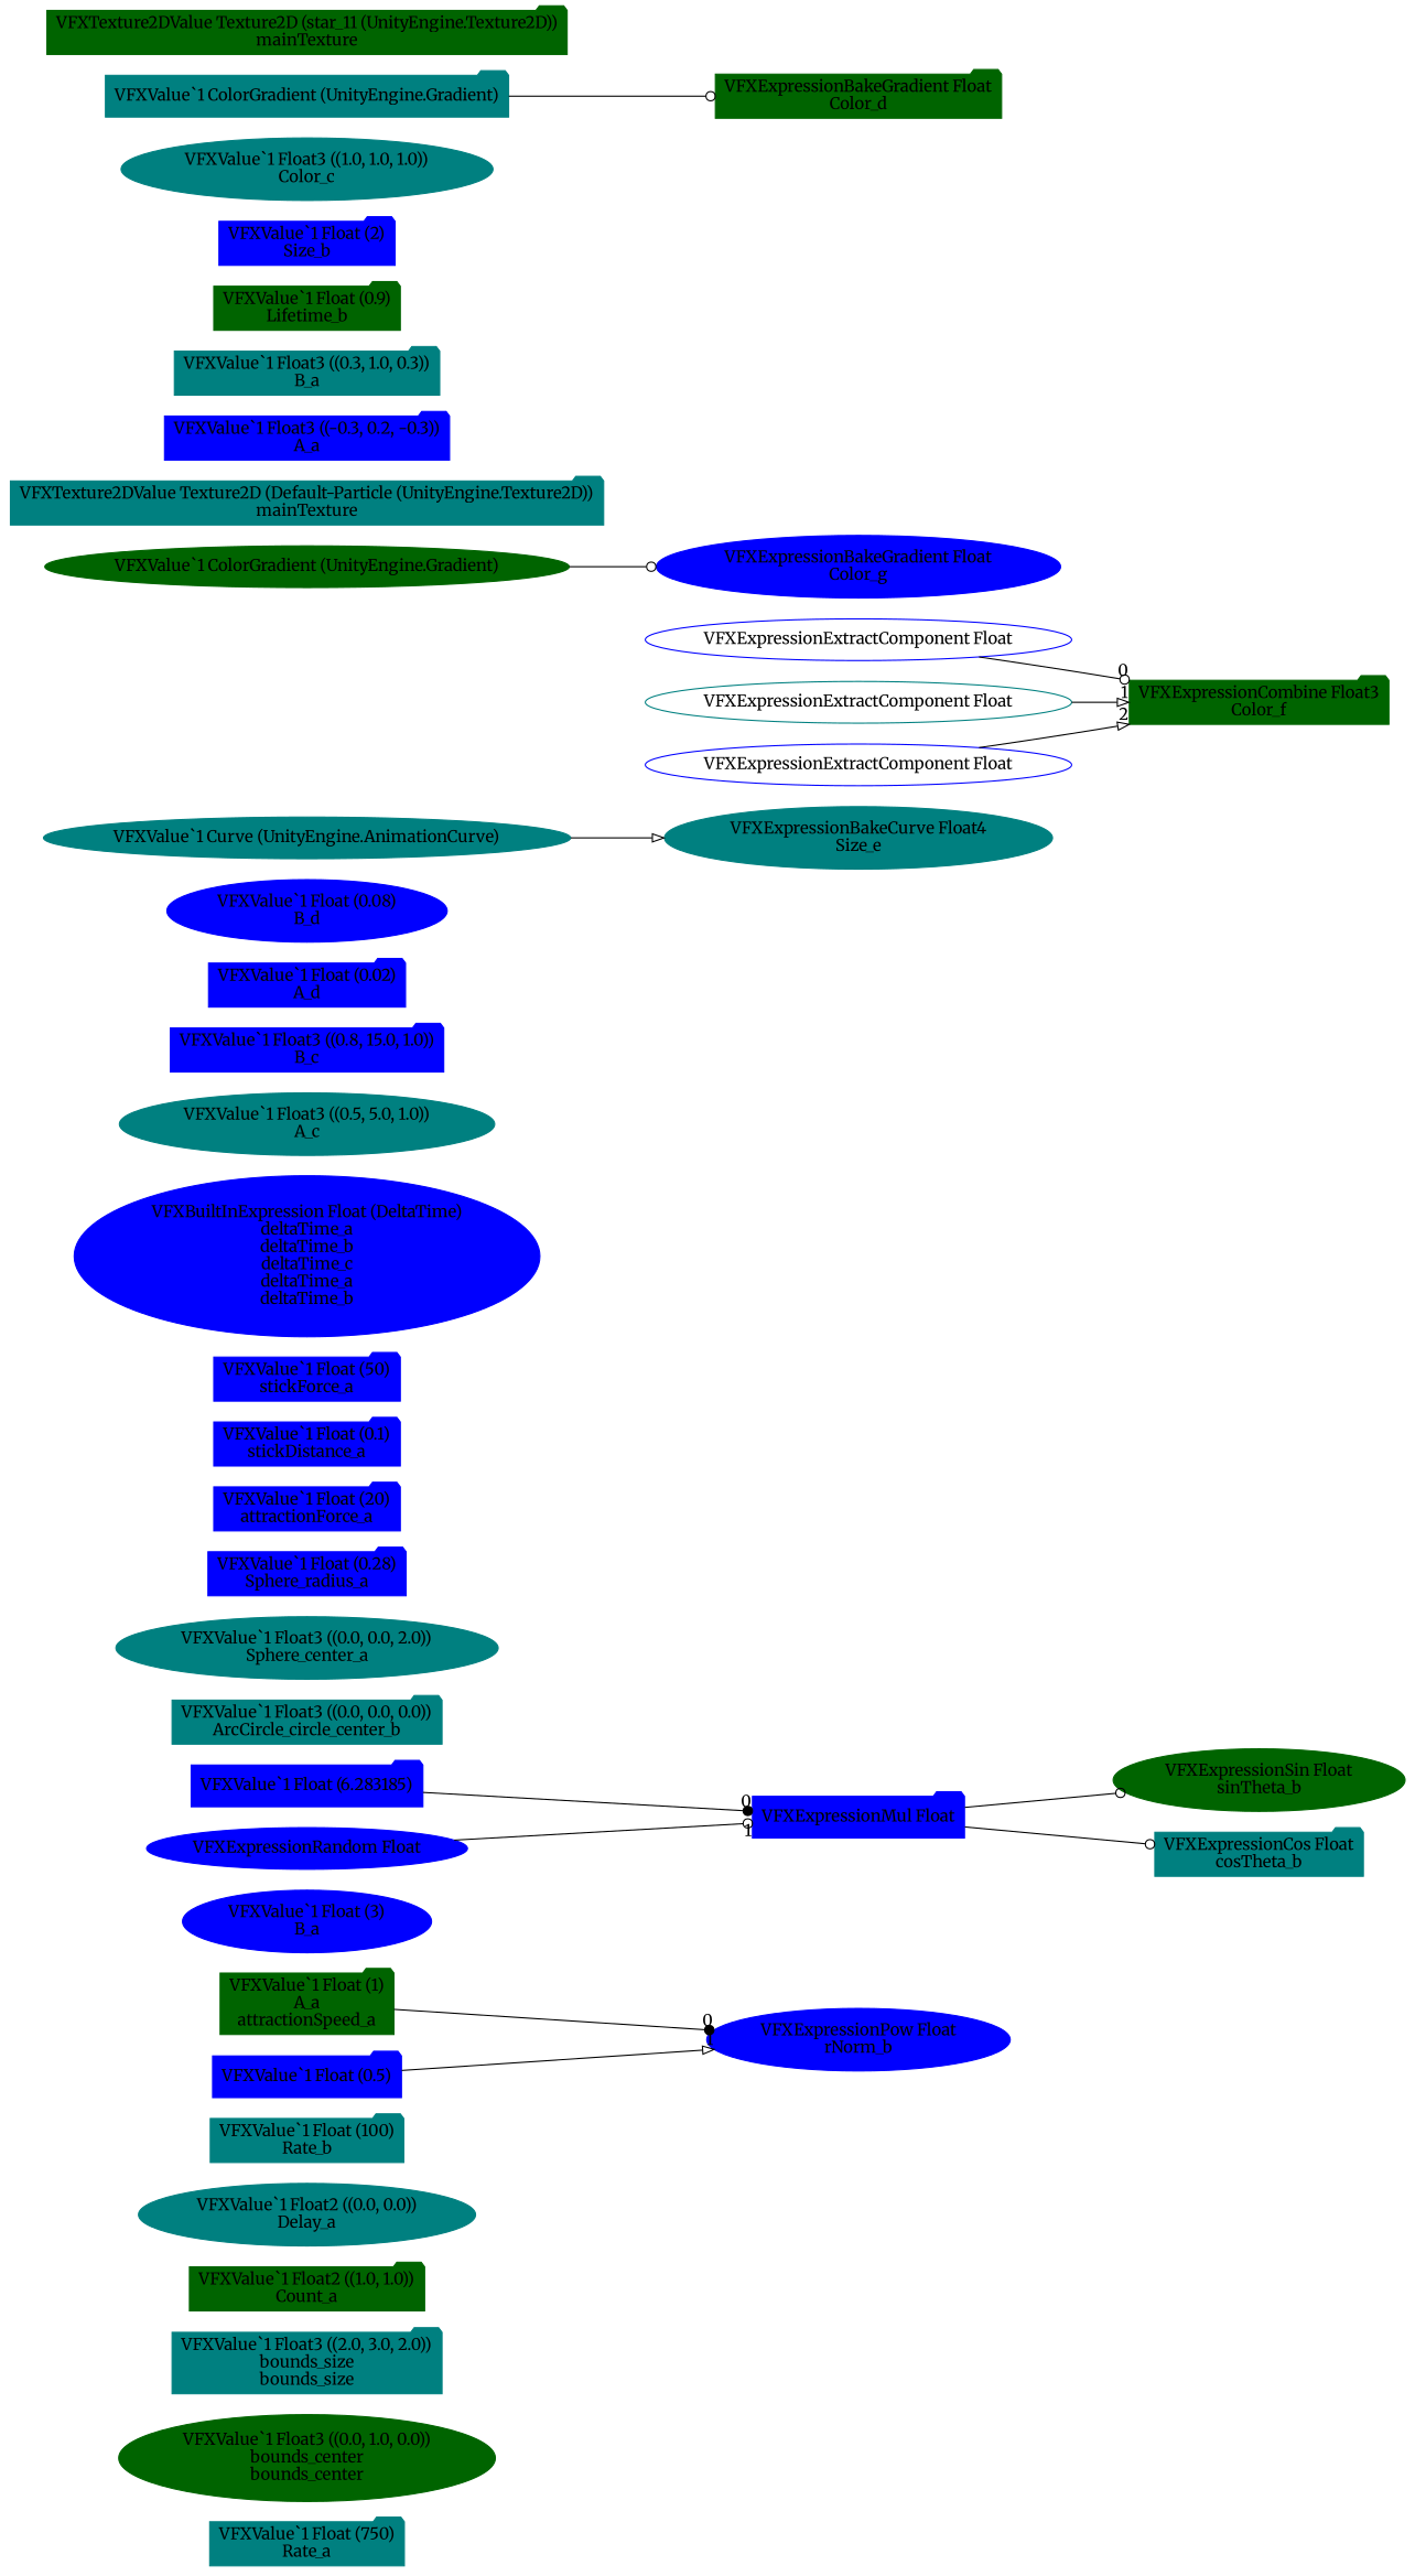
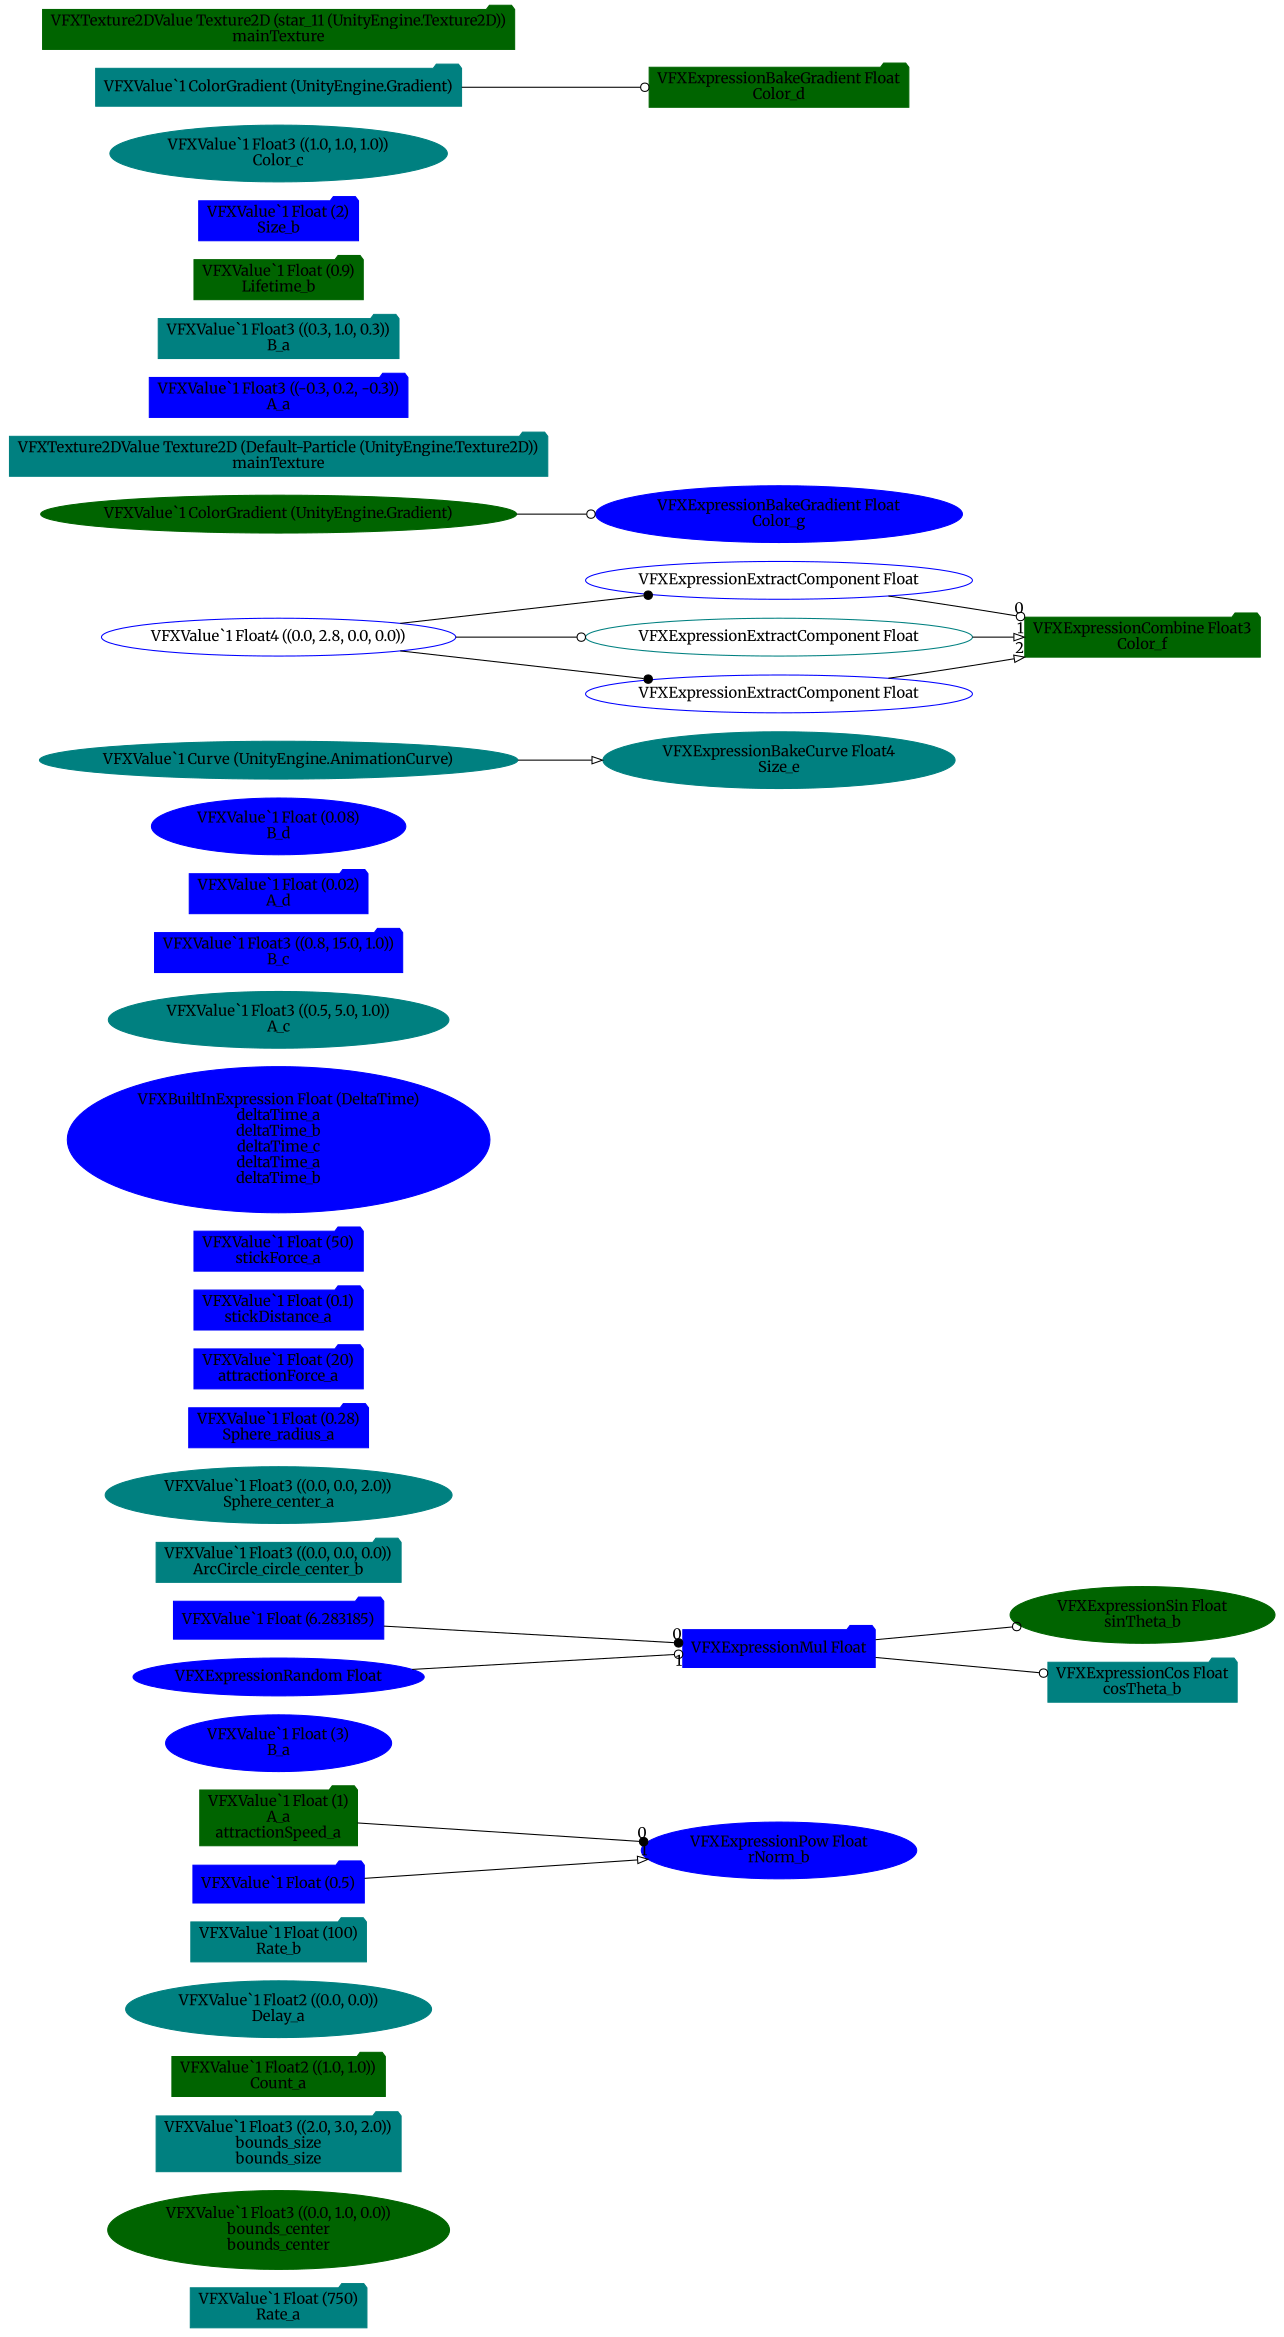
  digraph {
    rankdir=LR
    fontname=Merriweather
    node [color=blue shape=folder style=filled fontname=Merriweather]
    edge [arrowhead=odot fontname=Merriweather]
    n1 [color=teal label="VFXValue`1 Float (750)\nRate_a"]
    n2 [color=darkgreen label="VFXValue`1 Float3 ((0.0, 1.0, 0.0))\nbounds_center\nbounds_center" shape=ellipse]
    n3 [color=teal label="VFXValue`1 Float3 ((2.0, 3.0, 2.0))\nbounds_size\nbounds_size"]
    n4 [color=darkgreen label="VFXValue`1 Float2 ((1.0, 1.0))\nCount_a"]
    n5 [color=teal label="VFXValue`1 Float2 ((0.0, 0.0))\nDelay_a" shape=ellipse]
    n6 [color=teal label="VFXValue`1 Float (100)\nRate_b"]
    n7 [color=darkgreen label="VFXValue`1 Float (1)\nA_a\nattractionSpeed_a"]
    n8 [label="VFXExpressionPow Float\nrNorm_b" shape=ellipse]
    n9 [label="VFXValue`1 Float (3)\nB_a" shape=ellipse]
    n10 [label="VFXValue`1 Float (0.5)"]
    n11 [color=darkgreen label="VFXExpressionSin Float\nsinTheta_b" shape=ellipse]
    n12 [label="VFXExpressionMul Float"]
    n13 [color=teal label="VFXExpressionCos Float\ncosTheta_b"]
    n14 [label="VFXValue`1 Float (6.283185)"]
    n15 [label="VFXExpressionRandom Float" shape=ellipse]
    n16 [color=teal label="VFXValue`1 Float3 ((0.0, 0.0, 0.0))\nArcCircle_circle_center_b"]
    n17 [color=teal label="VFXValue`1 Float3 ((0.0, 0.0, 2.0))\nSphere_center_a" shape=ellipse]
    n18 [label="VFXValue`1 Float (0.28)\nSphere_radius_a"]
    n19 [label="VFXValue`1 Float (20)\nattractionForce_a"]
    n20 [label="VFXValue`1 Float (0.1)\nstickDistance_a"]
    n21 [label="VFXValue`1 Float (50)\nstickForce_a"]
    n22 [label="VFXBuiltInExpression Float (DeltaTime)\ndeltaTime_a\ndeltaTime_b\ndeltaTime_c\ndeltaTime_a\ndeltaTime_b" shape=ellipse]
    n23 [color=teal label="VFXValue`1 Float3 ((0.5, 5.0, 1.0))\nA_c" shape=ellipse]
    n24 [label="VFXValue`1 Float3 ((0.8, 15.0, 1.0))\nB_c"]
    n25 [label="VFXValue`1 Float (0.02)\nA_d"]
    n26 [label="VFXValue`1 Float (0.08)\nB_d" shape=ellipse]
    n27 [color=teal label="VFXExpressionBakeCurve Float4\nSize_e" shape=ellipse]
    n28 [color=teal label="VFXValue`1 Curve (UnityEngine.AnimationCurve)" shape=ellipse]
    n29 [color=darkgreen label="VFXExpressionCombine Float3\nColor_f"]
    n30 [label="VFXExpressionExtractComponent Float" shape=ellipse style=""]
+   n31 [label="VFXValue`1 Float4 ((0.0, 2.8, 0.0, 0.0))" shape=ellipse style=""]
    n32 [label="VFXExpressionExtractComponent Float" shape=ellipse color=teal style=""]
    n33 [label="VFXExpressionExtractComponent Float" shape=ellipse style=""]
    n34 [label="VFXExpressionBakeGradient Float\nColor_g" shape=ellipse]
    n35 [color=darkgreen label="VFXValue`1 ColorGradient (UnityEngine.Gradient)" shape=ellipse]
    n36 [color=teal label="VFXTexture2DValue Texture2D (Default-Particle (UnityEngine.Texture2D))\nmainTexture"]
    n37 [label="VFXValue`1 Float3 ((-0.3, 0.2, -0.3))\nA_a"]
    n38 [color=teal label="VFXValue`1 Float3 ((0.3, 1.0, 0.3))\nB_a"]
    n39 [color=darkgreen label="VFXValue`1 Float (0.9)\nLifetime_b"]
    n40 [label="VFXValue`1 Float (2)\nSize_b"]
    n41 [color=teal label="VFXValue`1 Float3 ((1.0, 1.0, 1.0))\nColor_c" shape=ellipse]
    n42 [color=darkgreen label="VFXExpressionBakeGradient Float\nColor_d"]
    n43 [color=teal label="VFXValue`1 ColorGradient (UnityEngine.Gradient)"]
    n44 [color=darkgreen label="VFXTexture2DValue Texture2D (star_11 (UnityEngine.Texture2D))\nmainTexture"]
    n7 -> n8 [headlabel=0 arrowhead=dot]
    n10 -> n8 [headlabel=1 arrowhead=onormal]
    n12 -> n11
    n12 -> n13
    n14 -> n12 [headlabel=0 arrowhead=dot]
    n15 -> n12 [headlabel=1]
    n28 -> n27 [arrowhead=onormal]
    n30 -> n29 [headlabel=0]
+   n31 -> n30 [arrowhead=dot]
+   n31 -> n32
+   n31 -> n33 [arrowhead=dot]
    n32 -> n29 [headlabel=1 arrowhead=onormal]
    n33 -> n29 [headlabel=2 arrowhead=onormal]
    n35 -> n34
    n43 -> n42
  }
